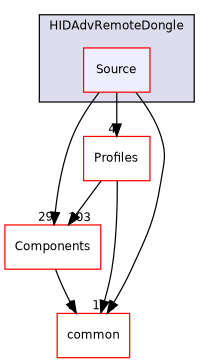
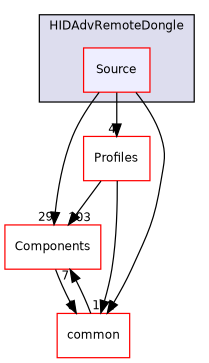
  digraph {
    compound=true
    node [color=red fillcolor=white fontname=Helvetica fontsize=10 shape=box style=filled]
    edge [labeldistance=1.5 labelfontname=Helvetica labelfontsize=10]
    n1 [fillcolor="#eeeeff" label=Source pencolor=black]
    n2 [label=Components]
    n3 [label=Profiles]
    n4 [label=common]
    subgraph cluster_1 {
      bgcolor="#ddddee"
      fontname=Helvetica
      fontsize=10
      label=HIDAdvRemoteDongle
      pencolor=black
      n1
    }
    n1 -> n2 [headlabel=29]
    n1 -> n3 [headlabel=4]
    n1 -> n4 [headlabel=2]
    n2 -> n4 [headlabel=8]
    n3 -> n2 [headlabel=203]
    n3 -> n4 [headlabel=1]
+   n4 -> n2 [headlabel=7]
  }
